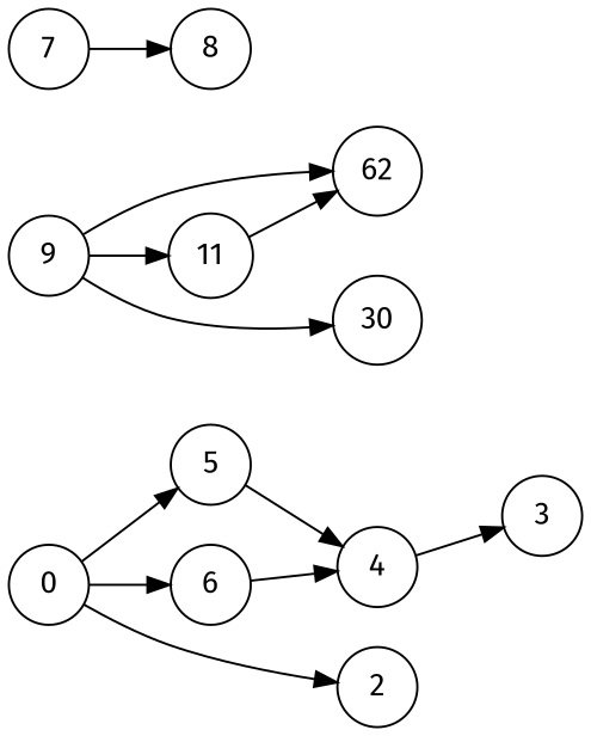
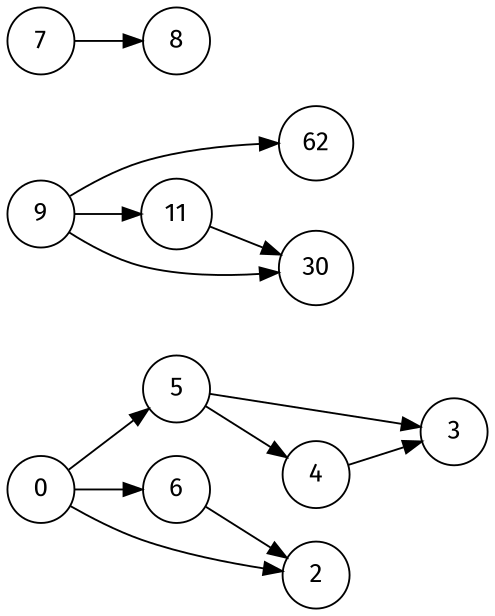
  digraph {
    fontname="Fira Sans"
    rankdir=LR
    node [fontname="Fira Sans" shape=circle]
    edge [fontname="Fira Sans"]
    0
    5
    2
    6
    4
    3
    n7 [label=62]
    11
    7
    8
    9
    n12 [label=30]
    0 -> 5
    0 -> 2
    0 -> 6
    5 -> 4
-   6 -> 4
+   5 -> 3
+   6 -> 2
    4 -> 3
-   11 -> n7
+   11 -> n12
    7 -> 8
    9 -> n7
    9 -> 11
    9 -> n12
  }
